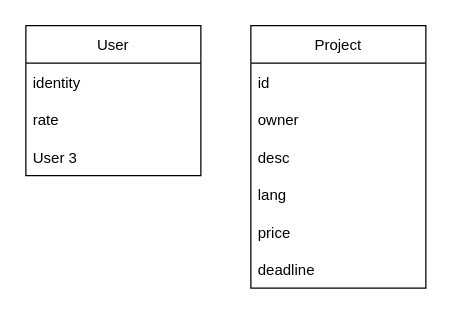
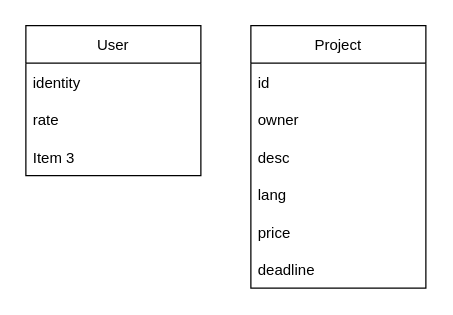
  <mxCell id="0" />
  <mxCell id="1" parent="0" />
  <mxCell id="2" value="User" style="swimlane;fontStyle=0;childLayout=stackLayout;horizontal=1;startSize=30;horizontalStack=0;resizeParent=1;resizeParentMax=0;resizeLast=0;collapsible=1;marginBottom=0;" vertex="1" parent="1"><mxGeometry x="20" y="20" width="140" height="120" as="geometry" /></mxCell>
  <mxCell id="3" value="identity" style="text;strokeColor=none;fillColor=none;align=left;verticalAlign=middle;spacingLeft=4;spacingRight=4;overflow=hidden;points=[[0,0.5],[1,0.5]];portConstraint=eastwest;rotatable=0;" vertex="1" parent="2"><mxGeometry y="30" width="140" height="30" as="geometry" /></mxCell>
  <mxCell id="4" value="rate" style="text;strokeColor=none;fillColor=none;align=left;verticalAlign=middle;spacingLeft=4;spacingRight=4;overflow=hidden;points=[[0,0.5],[1,0.5]];portConstraint=eastwest;rotatable=0;" vertex="1" parent="2"><mxGeometry y="60" width="140" height="30" as="geometry" /></mxCell>
- <mxCell id="5" value="User 3" style="text;strokeColor=none;fillColor=none;align=left;verticalAlign=middle;spacingLeft=4;spacingRight=4;overflow=hidden;points=[[0,0.5],[1,0.5]];portConstraint=eastwest;rotatable=0;" vertex="1" parent="2"><mxGeometry y="90" width="140" height="30" as="geometry" /></mxCell>
+ <mxCell id="5" value="Item 3" style="text;strokeColor=none;fillColor=none;align=left;verticalAlign=middle;spacingLeft=4;spacingRight=4;overflow=hidden;points=[[0,0.5],[1,0.5]];portConstraint=eastwest;rotatable=0;" vertex="1" parent="2"><mxGeometry y="90" width="140" height="30" as="geometry" /></mxCell>
  <mxCell id="6" value="Project" style="swimlane;fontStyle=0;childLayout=stackLayout;horizontal=1;startSize=30;horizontalStack=0;resizeParent=1;resizeParentMax=0;resizeLast=0;collapsible=1;marginBottom=0;" vertex="1" parent="1"><mxGeometry x="200" y="20" width="140" height="210" as="geometry" /></mxCell>
  <mxCell id="7" value="id" style="text;strokeColor=none;fillColor=none;align=left;verticalAlign=middle;spacingLeft=4;spacingRight=4;overflow=hidden;points=[[0,0.5],[1,0.5]];portConstraint=eastwest;rotatable=0;" vertex="1" parent="6"><mxGeometry y="30" width="140" height="30" as="geometry" /></mxCell>
  <mxCell id="8" value="owner" style="text;strokeColor=none;fillColor=none;align=left;verticalAlign=middle;spacingLeft=4;spacingRight=4;overflow=hidden;points=[[0,0.5],[1,0.5]];portConstraint=eastwest;rotatable=0;" vertex="1" parent="6"><mxGeometry y="60" width="140" height="30" as="geometry" /></mxCell>
  <mxCell id="9" value="desc" style="text;strokeColor=none;fillColor=none;align=left;verticalAlign=middle;spacingLeft=4;spacingRight=4;overflow=hidden;points=[[0,0.5],[1,0.5]];portConstraint=eastwest;rotatable=0;" vertex="1" parent="6"><mxGeometry y="90" width="140" height="30" as="geometry" /></mxCell>
  <mxCell id="10" value="lang" style="text;strokeColor=none;fillColor=none;align=left;verticalAlign=middle;spacingLeft=4;spacingRight=4;overflow=hidden;points=[[0,0.5],[1,0.5]];portConstraint=eastwest;rotatable=0;" vertex="1" parent="6"><mxGeometry y="120" width="140" height="30" as="geometry" /></mxCell>
  <mxCell id="11" value="price" style="text;strokeColor=none;fillColor=none;align=left;verticalAlign=middle;spacingLeft=4;spacingRight=4;overflow=hidden;points=[[0,0.5],[1,0.5]];portConstraint=eastwest;rotatable=0;" vertex="1" parent="6"><mxGeometry y="150" width="140" height="30" as="geometry" /></mxCell>
  <mxCell id="12" value="deadline" style="text;strokeColor=none;fillColor=none;align=left;verticalAlign=middle;spacingLeft=4;spacingRight=4;overflow=hidden;points=[[0,0.5],[1,0.5]];portConstraint=eastwest;rotatable=0;" vertex="1" parent="6"><mxGeometry y="180" width="140" height="30" as="geometry" /></mxCell>
